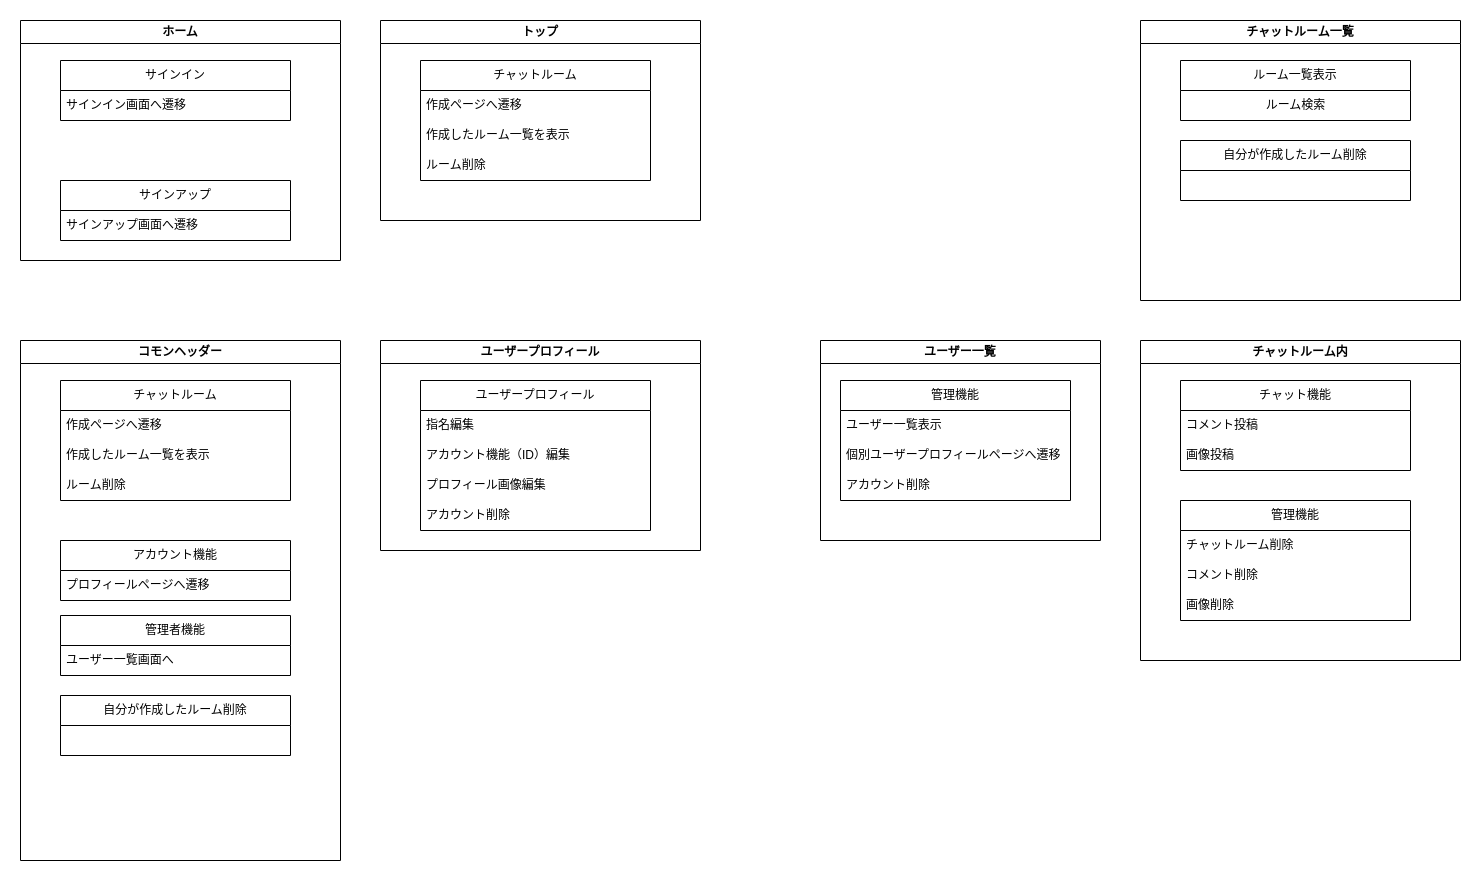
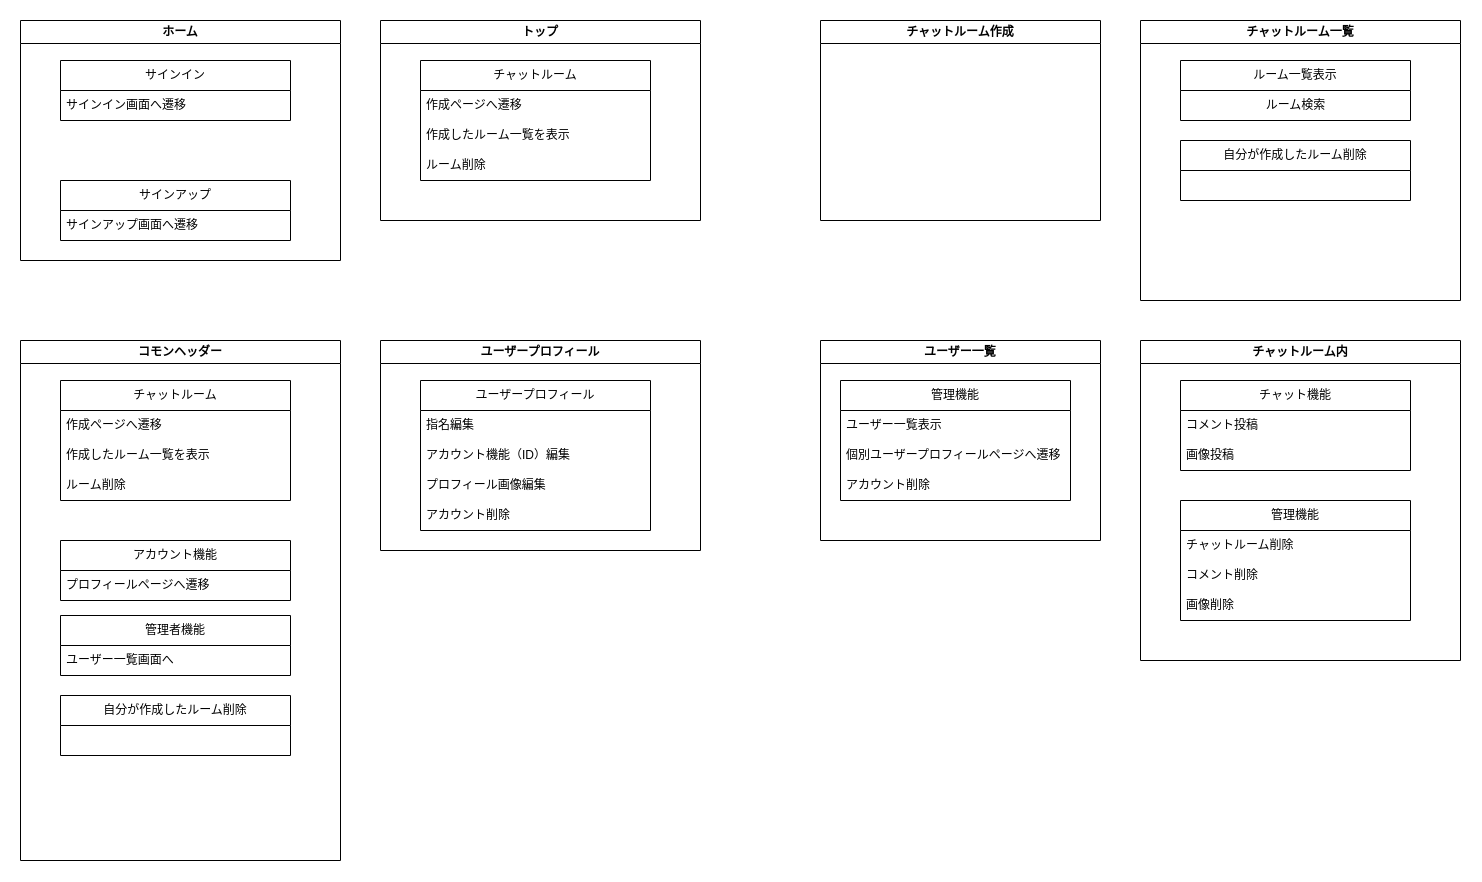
  <mxCell id="0" />
  <mxCell id="1" parent="0" />
+ <mxCell id="2" value="チャットルーム作成" style="swimlane;whiteSpace=wrap;html=1;movable=1;resizable=1;rotatable=1;deletable=1;editable=1;connectable=1;" vertex="1" parent="1"><mxGeometry x="820" y="20" width="280" height="200" as="geometry" /></mxCell>
  <mxCell id="3" value="チャットルーム一覧" style="swimlane;whiteSpace=wrap;html=1;" vertex="1" parent="1"><mxGeometry x="1140" y="20" width="320" height="280" as="geometry" /></mxCell>
  <mxCell id="4" value="ルーム一覧表示" style="swimlane;fontStyle=0;childLayout=stackLayout;horizontal=1;startSize=30;horizontalStack=0;resizeParent=1;resizeParentMax=0;resizeLast=0;collapsible=1;marginBottom=0;whiteSpace=wrap;html=1;" vertex="1" parent="3"><mxGeometry x="40" y="40" width="230" height="60" as="geometry" /></mxCell>
  <mxCell id="5" value="ルーム検索" style="text;html=1;align=center;verticalAlign=middle;resizable=0;points=[];autosize=1;strokeColor=none;fillColor=none;" vertex="1" parent="4"><mxGeometry y="30" width="230" height="30" as="geometry" /></mxCell>
  <mxCell id="6" value="自分が作成したルーム削除" style="swimlane;fontStyle=0;childLayout=stackLayout;horizontal=1;startSize=30;horizontalStack=0;resizeParent=1;resizeParentMax=0;resizeLast=0;collapsible=1;marginBottom=0;whiteSpace=wrap;html=1;" vertex="1" parent="3"><mxGeometry x="40" y="120" width="230" height="60" as="geometry" /></mxCell>
  <mxCell id="7" value="チャットルーム内" style="swimlane;whiteSpace=wrap;html=1;" vertex="1" parent="1"><mxGeometry x="1140" y="340" width="320" height="320" as="geometry" /></mxCell>
  <mxCell id="8" value="チャット機能" style="swimlane;fontStyle=0;childLayout=stackLayout;horizontal=1;startSize=30;horizontalStack=0;resizeParent=1;resizeParentMax=0;resizeLast=0;collapsible=1;marginBottom=0;whiteSpace=wrap;html=1;" vertex="1" parent="7"><mxGeometry x="40" y="40" width="230" height="90" as="geometry" /></mxCell>
  <mxCell id="9" value="コメント投稿" style="text;strokeColor=none;fillColor=none;align=left;verticalAlign=middle;spacingLeft=4;spacingRight=4;overflow=hidden;points=[[0,0.5],[1,0.5]];portConstraint=eastwest;rotatable=0;whiteSpace=wrap;html=1;" vertex="1" parent="8"><mxGeometry y="30" width="230" height="30" as="geometry" /></mxCell>
  <mxCell id="10" value="画像投稿" style="text;strokeColor=none;fillColor=none;align=left;verticalAlign=middle;spacingLeft=4;spacingRight=4;overflow=hidden;points=[[0,0.5],[1,0.5]];portConstraint=eastwest;rotatable=0;whiteSpace=wrap;html=1;" vertex="1" parent="8"><mxGeometry y="60" width="230" height="30" as="geometry" /></mxCell>
  <mxCell id="11" value="管理機能" style="swimlane;fontStyle=0;childLayout=stackLayout;horizontal=1;startSize=30;horizontalStack=0;resizeParent=1;resizeParentMax=0;resizeLast=0;collapsible=1;marginBottom=0;whiteSpace=wrap;html=1;" vertex="1" parent="7"><mxGeometry x="40" y="160" width="230" height="120" as="geometry" /></mxCell>
  <mxCell id="12" value="チャットルーム削除" style="text;strokeColor=none;fillColor=none;align=left;verticalAlign=middle;spacingLeft=4;spacingRight=4;overflow=hidden;points=[[0,0.5],[1,0.5]];portConstraint=eastwest;rotatable=0;whiteSpace=wrap;html=1;" vertex="1" parent="11"><mxGeometry y="30" width="230" height="30" as="geometry" /></mxCell>
  <mxCell id="13" value="コメント削除" style="text;strokeColor=none;fillColor=none;align=left;verticalAlign=middle;spacingLeft=4;spacingRight=4;overflow=hidden;points=[[0,0.5],[1,0.5]];portConstraint=eastwest;rotatable=0;whiteSpace=wrap;html=1;" vertex="1" parent="11"><mxGeometry y="60" width="230" height="30" as="geometry" /></mxCell>
  <mxCell id="14" value="画像削除" style="text;strokeColor=none;fillColor=none;align=left;verticalAlign=middle;spacingLeft=4;spacingRight=4;overflow=hidden;points=[[0,0.5],[1,0.5]];portConstraint=eastwest;rotatable=0;whiteSpace=wrap;html=1;" vertex="1" parent="11"><mxGeometry y="90" width="230" height="30" as="geometry" /></mxCell>
  <mxCell id="15" value="ユーザープロフィール" style="swimlane;whiteSpace=wrap;html=1;" vertex="1" parent="1"><mxGeometry x="380" y="340" width="320" height="210" as="geometry" /></mxCell>
  <mxCell id="16" value="ユーザープロフィール" style="swimlane;fontStyle=0;childLayout=stackLayout;horizontal=1;startSize=30;horizontalStack=0;resizeParent=1;resizeParentMax=0;resizeLast=0;collapsible=1;marginBottom=0;whiteSpace=wrap;html=1;" vertex="1" parent="15"><mxGeometry x="40" y="40" width="230" height="150" as="geometry" /></mxCell>
  <mxCell id="17" value="指名編集" style="text;strokeColor=none;fillColor=none;align=left;verticalAlign=middle;spacingLeft=4;spacingRight=4;overflow=hidden;points=[[0,0.5],[1,0.5]];portConstraint=eastwest;rotatable=0;whiteSpace=wrap;html=1;" vertex="1" parent="16"><mxGeometry y="30" width="230" height="30" as="geometry" /></mxCell>
  <mxCell id="18" value="アカウント機能（ID）編集" style="text;strokeColor=none;fillColor=none;align=left;verticalAlign=middle;spacingLeft=4;spacingRight=4;overflow=hidden;points=[[0,0.5],[1,0.5]];portConstraint=eastwest;rotatable=0;whiteSpace=wrap;html=1;" vertex="1" parent="16"><mxGeometry y="60" width="230" height="30" as="geometry" /></mxCell>
  <mxCell id="19" value="プロフィール画像編集" style="text;strokeColor=none;fillColor=none;align=left;verticalAlign=middle;spacingLeft=4;spacingRight=4;overflow=hidden;points=[[0,0.5],[1,0.5]];portConstraint=eastwest;rotatable=0;whiteSpace=wrap;html=1;" vertex="1" parent="16"><mxGeometry y="90" width="230" height="30" as="geometry" /></mxCell>
  <mxCell id="20" value="アカウント削除" style="text;strokeColor=none;fillColor=none;align=left;verticalAlign=middle;spacingLeft=4;spacingRight=4;overflow=hidden;points=[[0,0.5],[1,0.5]];portConstraint=eastwest;rotatable=0;whiteSpace=wrap;html=1;" vertex="1" parent="16"><mxGeometry y="120" width="230" height="30" as="geometry" /></mxCell>
  <mxCell id="21" value="コモンヘッダー" style="swimlane;whiteSpace=wrap;html=1;" vertex="1" parent="1"><mxGeometry x="20" y="340" width="320" height="520" as="geometry" /></mxCell>
  <mxCell id="22" value="チャットルーム" style="swimlane;fontStyle=0;childLayout=stackLayout;horizontal=1;startSize=30;horizontalStack=0;resizeParent=1;resizeParentMax=0;resizeLast=0;collapsible=1;marginBottom=0;whiteSpace=wrap;html=1;" vertex="1" parent="21"><mxGeometry x="40" y="40" width="230" height="120" as="geometry" /></mxCell>
  <mxCell id="23" value="作成ページへ遷移" style="text;strokeColor=none;fillColor=none;align=left;verticalAlign=middle;spacingLeft=4;spacingRight=4;overflow=hidden;points=[[0,0.5],[1,0.5]];portConstraint=eastwest;rotatable=0;whiteSpace=wrap;html=1;" vertex="1" parent="22"><mxGeometry y="30" width="230" height="30" as="geometry" /></mxCell>
  <mxCell id="24" value="作成したルーム一覧を表示" style="text;strokeColor=none;fillColor=none;align=left;verticalAlign=middle;spacingLeft=4;spacingRight=4;overflow=hidden;points=[[0,0.5],[1,0.5]];portConstraint=eastwest;rotatable=0;whiteSpace=wrap;html=1;" vertex="1" parent="22"><mxGeometry y="60" width="230" height="30" as="geometry" /></mxCell>
  <mxCell id="25" value="ルーム削除" style="text;strokeColor=none;fillColor=none;align=left;verticalAlign=middle;spacingLeft=4;spacingRight=4;overflow=hidden;points=[[0,0.5],[1,0.5]];portConstraint=eastwest;rotatable=0;whiteSpace=wrap;html=1;" vertex="1" parent="22"><mxGeometry y="90" width="230" height="30" as="geometry" /></mxCell>
  <mxCell id="26" value="アカウント機能" style="swimlane;fontStyle=0;childLayout=stackLayout;horizontal=1;startSize=30;horizontalStack=0;resizeParent=1;resizeParentMax=0;resizeLast=0;collapsible=1;marginBottom=0;whiteSpace=wrap;html=1;" vertex="1" parent="21"><mxGeometry x="40" y="200" width="230" height="60" as="geometry" /></mxCell>
  <mxCell id="27" value="プロフィールページへ遷移" style="text;strokeColor=none;fillColor=none;align=left;verticalAlign=middle;spacingLeft=4;spacingRight=4;overflow=hidden;points=[[0,0.5],[1,0.5]];portConstraint=eastwest;rotatable=0;whiteSpace=wrap;html=1;" vertex="1" parent="26"><mxGeometry y="30" width="230" height="30" as="geometry" /></mxCell>
  <mxCell id="28" value="管理者機能" style="swimlane;fontStyle=0;childLayout=stackLayout;horizontal=1;startSize=30;horizontalStack=0;resizeParent=1;resizeParentMax=0;resizeLast=0;collapsible=1;marginBottom=0;whiteSpace=wrap;html=1;" vertex="1" parent="21"><mxGeometry x="40" y="275" width="230" height="60" as="geometry" /></mxCell>
  <mxCell id="29" value="ユーザー一覧画面へ" style="text;strokeColor=none;fillColor=none;align=left;verticalAlign=middle;spacingLeft=4;spacingRight=4;overflow=hidden;points=[[0,0.5],[1,0.5]];portConstraint=eastwest;rotatable=0;whiteSpace=wrap;html=1;" vertex="1" parent="28"><mxGeometry y="30" width="230" height="30" as="geometry" /></mxCell>
  <mxCell id="30" value="自分が作成したルーム削除" style="swimlane;fontStyle=0;childLayout=stackLayout;horizontal=1;startSize=30;horizontalStack=0;resizeParent=1;resizeParentMax=0;resizeLast=0;collapsible=1;marginBottom=0;whiteSpace=wrap;html=1;" vertex="1" parent="21"><mxGeometry x="40" y="355" width="230" height="60" as="geometry" /></mxCell>
  <mxCell id="31" value="ユーザー一覧" style="swimlane;whiteSpace=wrap;html=1;" vertex="1" parent="1"><mxGeometry x="820" y="340" width="280" height="200" as="geometry" /></mxCell>
  <mxCell id="32" value="管理機能" style="swimlane;fontStyle=0;childLayout=stackLayout;horizontal=1;startSize=30;horizontalStack=0;resizeParent=1;resizeParentMax=0;resizeLast=0;collapsible=1;marginBottom=0;whiteSpace=wrap;html=1;" vertex="1" parent="31"><mxGeometry x="20" y="40" width="230" height="120" as="geometry" /></mxCell>
  <mxCell id="33" value="ユーザー一覧表示" style="text;strokeColor=none;fillColor=none;align=left;verticalAlign=middle;spacingLeft=4;spacingRight=4;overflow=hidden;points=[[0,0.5],[1,0.5]];portConstraint=eastwest;rotatable=0;whiteSpace=wrap;html=1;" vertex="1" parent="32"><mxGeometry y="30" width="230" height="30" as="geometry" /></mxCell>
  <mxCell id="34" value="個別ユーザープロフィールページへ遷移" style="text;strokeColor=none;fillColor=none;align=left;verticalAlign=middle;spacingLeft=4;spacingRight=4;overflow=hidden;points=[[0,0.5],[1,0.5]];portConstraint=eastwest;rotatable=0;whiteSpace=wrap;html=1;" vertex="1" parent="32"><mxGeometry y="60" width="230" height="30" as="geometry" /></mxCell>
  <mxCell id="35" value="アカウント削除" style="text;strokeColor=none;fillColor=none;align=left;verticalAlign=middle;spacingLeft=4;spacingRight=4;overflow=hidden;points=[[0,0.5],[1,0.5]];portConstraint=eastwest;rotatable=0;whiteSpace=wrap;html=1;" vertex="1" parent="32"><mxGeometry y="90" width="230" height="30" as="geometry" /></mxCell>
  <mxCell id="36" value="ホーム" style="swimlane;whiteSpace=wrap;html=1;" vertex="1" parent="1"><mxGeometry x="20" y="20" width="320" height="240" as="geometry" /></mxCell>
  <mxCell id="37" value="サインイン" style="swimlane;fontStyle=0;childLayout=stackLayout;horizontal=1;startSize=30;horizontalStack=0;resizeParent=1;resizeParentMax=0;resizeLast=0;collapsible=1;marginBottom=0;whiteSpace=wrap;html=1;" vertex="1" parent="36"><mxGeometry x="40" y="40" width="230" height="60" as="geometry" /></mxCell>
  <mxCell id="38" value="サインイン画面へ遷移" style="text;strokeColor=none;fillColor=none;align=left;verticalAlign=middle;spacingLeft=4;spacingRight=4;overflow=hidden;points=[[0,0.5],[1,0.5]];portConstraint=eastwest;rotatable=0;whiteSpace=wrap;html=1;" vertex="1" parent="37"><mxGeometry y="30" width="230" height="30" as="geometry" /></mxCell>
  <mxCell id="39" value="サインアップ" style="swimlane;fontStyle=0;childLayout=stackLayout;horizontal=1;startSize=30;horizontalStack=0;resizeParent=1;resizeParentMax=0;resizeLast=0;collapsible=1;marginBottom=0;whiteSpace=wrap;html=1;" vertex="1" parent="36"><mxGeometry x="40" y="160" width="230" height="60" as="geometry" /></mxCell>
  <mxCell id="40" value="サインアップ画面へ遷移" style="text;strokeColor=none;fillColor=none;align=left;verticalAlign=middle;spacingLeft=4;spacingRight=4;overflow=hidden;points=[[0,0.5],[1,0.5]];portConstraint=eastwest;rotatable=0;whiteSpace=wrap;html=1;" vertex="1" parent="39"><mxGeometry y="30" width="230" height="30" as="geometry" /></mxCell>
  <mxCell id="41" value="トップ" style="swimlane;whiteSpace=wrap;html=1;" vertex="1" parent="1"><mxGeometry x="380" y="20" width="320" height="200" as="geometry" /></mxCell>
  <mxCell id="42" value="チャットルーム" style="swimlane;fontStyle=0;childLayout=stackLayout;horizontal=1;startSize=30;horizontalStack=0;resizeParent=1;resizeParentMax=0;resizeLast=0;collapsible=1;marginBottom=0;whiteSpace=wrap;html=1;" vertex="1" parent="41"><mxGeometry x="40" y="40" width="230" height="120" as="geometry" /></mxCell>
  <mxCell id="43" value="作成ページへ遷移" style="text;strokeColor=none;fillColor=none;align=left;verticalAlign=middle;spacingLeft=4;spacingRight=4;overflow=hidden;points=[[0,0.5],[1,0.5]];portConstraint=eastwest;rotatable=0;whiteSpace=wrap;html=1;" vertex="1" parent="42"><mxGeometry y="30" width="230" height="30" as="geometry" /></mxCell>
  <mxCell id="44" value="作成したルーム一覧を表示" style="text;strokeColor=none;fillColor=none;align=left;verticalAlign=middle;spacingLeft=4;spacingRight=4;overflow=hidden;points=[[0,0.5],[1,0.5]];portConstraint=eastwest;rotatable=0;whiteSpace=wrap;html=1;" vertex="1" parent="42"><mxGeometry y="60" width="230" height="30" as="geometry" /></mxCell>
  <mxCell id="45" value="ルーム削除" style="text;strokeColor=none;fillColor=none;align=left;verticalAlign=middle;spacingLeft=4;spacingRight=4;overflow=hidden;points=[[0,0.5],[1,0.5]];portConstraint=eastwest;rotatable=0;whiteSpace=wrap;html=1;" vertex="1" parent="42"><mxGeometry y="90" width="230" height="30" as="geometry" /></mxCell>
